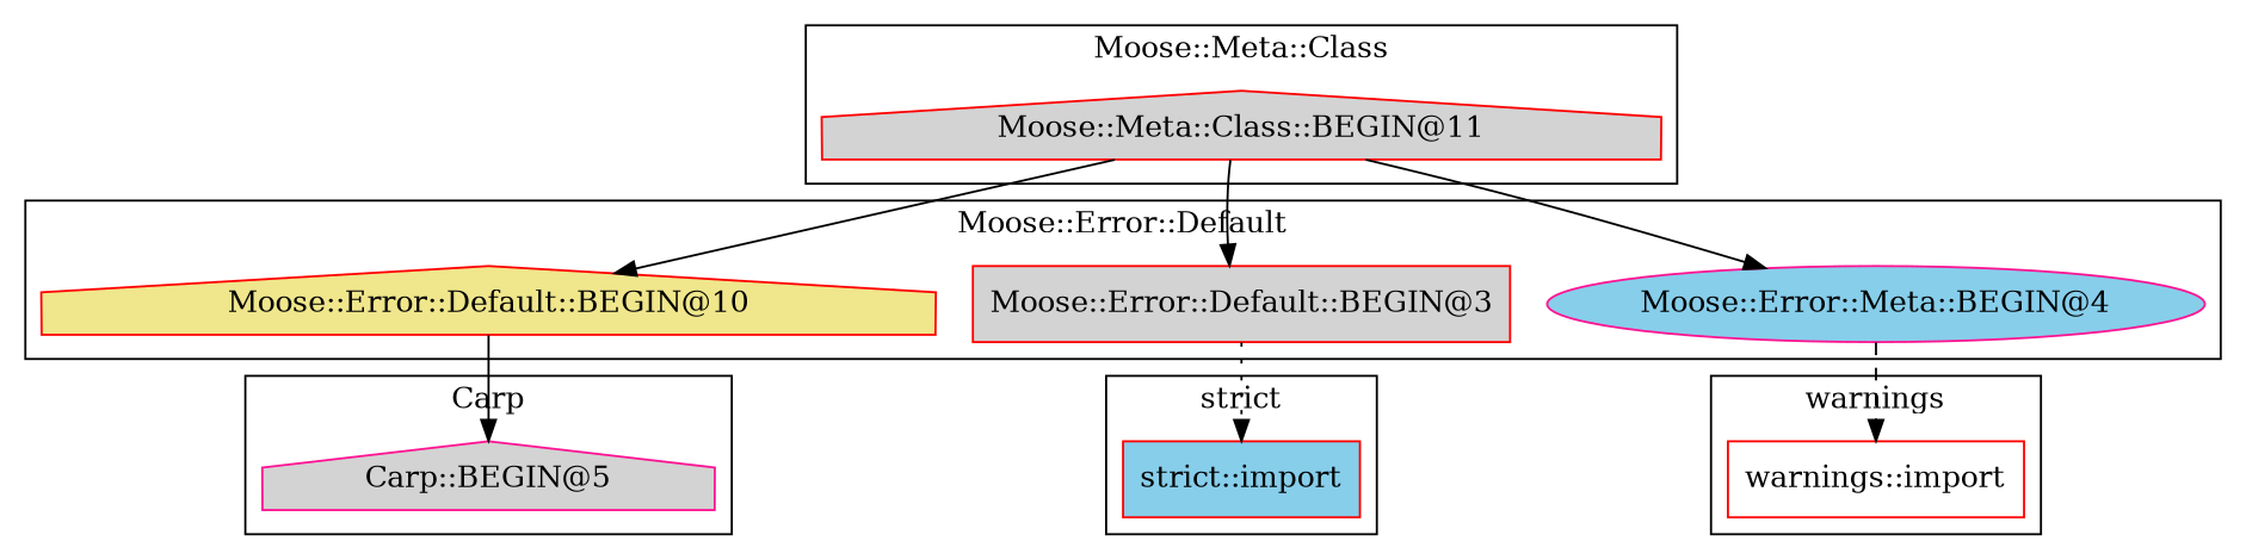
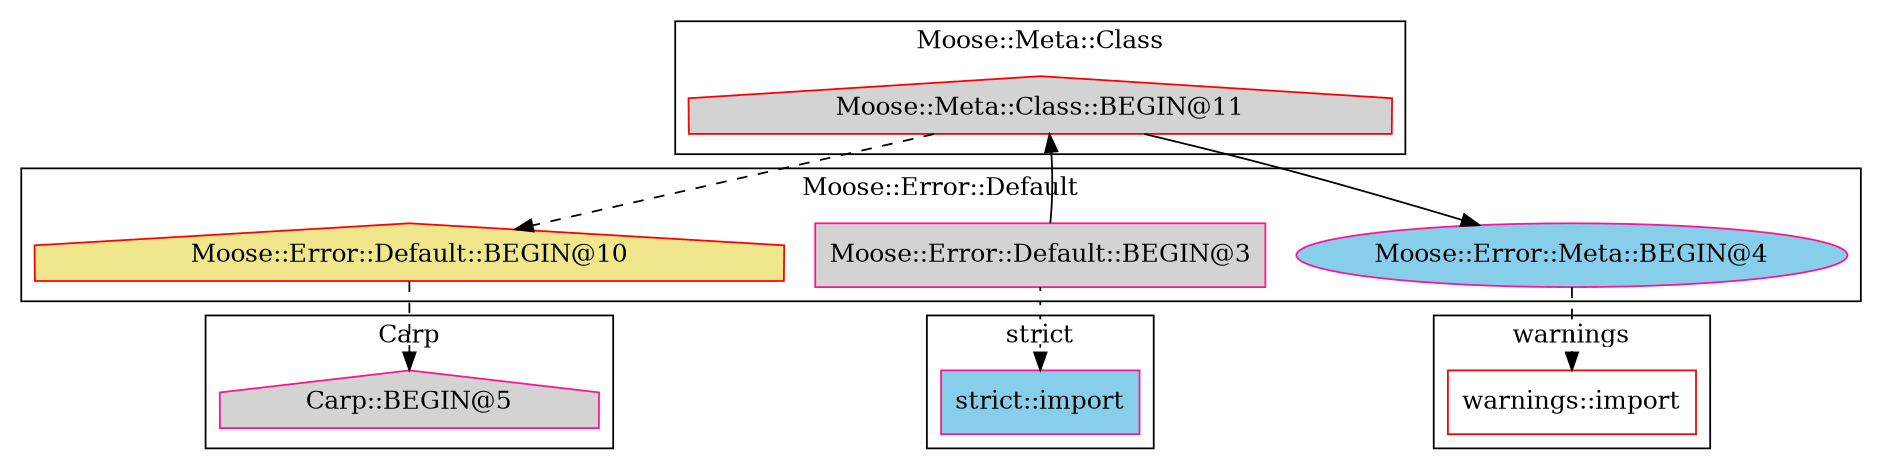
  digraph {
    node [color=deeppink fillcolor=lightgrey shape=box style=filled]
    edge [style=solid]
-   "strict::import" [color=red fillcolor=skyblue]
+   "strict::import" [fillcolor=skyblue]
    "warnings::import" [color=red fillcolor=white]
    "Moose::Error::Default::BEGIN@10" [color=red fillcolor=khaki shape=house]
-   "Moose::Error::Default::BEGIN@3" [color=red]
+   "Moose::Error::Default::BEGIN@3"
    n5 [fillcolor=skyblue label="Moose::Error::Meta::BEGIN@4" shape=ellipse]
    n6 [label="Carp::BEGIN@5" shape=house]
    n7 [color=red label="Moose::Meta::Class::BEGIN@11" shape=house]
    subgraph cluster_1 {
      label="strict"
      "strict::import"
    }
    subgraph cluster_2 {
      label=warnings
      "warnings::import"
    }
    subgraph cluster_3 {
      label="Moose::Error::Default"
      "Moose::Error::Default::BEGIN@10"
      "Moose::Error::Default::BEGIN@3"
      n5
    }
    subgraph cluster_4 {
      label=Carp
      n6
    }
    subgraph cluster_5 {
      label="Moose::Meta::Class"
      n7
    }
-   "Moose::Error::Default::BEGIN@10" -> n6
+   "Moose::Error::Default::BEGIN@10" -> n6 [style=dashed]
    "Moose::Error::Default::BEGIN@3" -> "strict::import" [style=dotted]
    n5 -> "warnings::import" [style=dashed]
-   n7 -> "Moose::Error::Default::BEGIN@10"
-   n7 -> "Moose::Error::Default::BEGIN@3"
+   n7 -> "Moose::Error::Default::BEGIN@10" [style=dashed]
+   "Moose::Error::Default::BEGIN@3" -> n7
    n7 -> n5
  }
